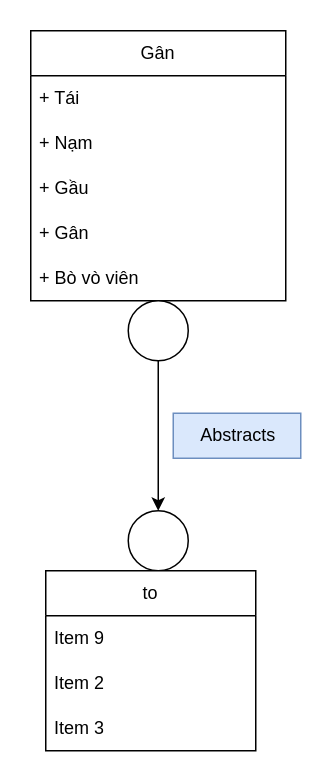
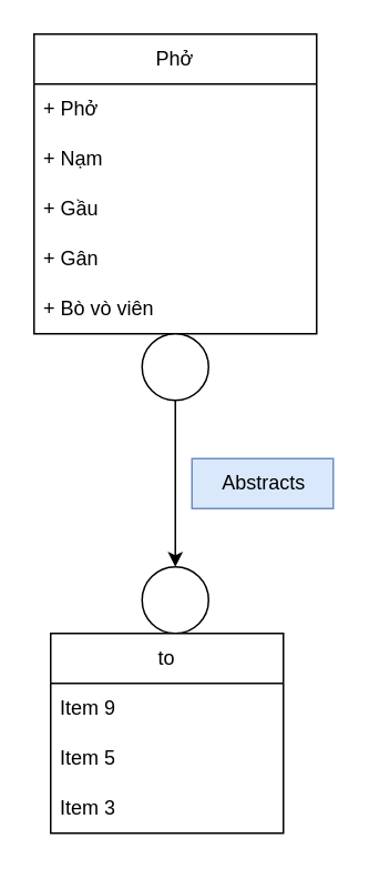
  <mxCell id="0" />
  <mxCell id="1" parent="0" />
- <mxCell id="2" value="Gân" style="swimlane;fontStyle=0;childLayout=stackLayout;horizontal=1;startSize=30;horizontalStack=0;resizeParent=1;resizeParentMax=0;resizeLast=0;collapsible=1;marginBottom=0;whiteSpace=wrap;html=1;" vertex="1" parent="1"><mxGeometry x="20" y="20" width="170" height="180" as="geometry" /></mxCell>
- <mxCell id="3" value="+ Tái&lt;span style=&quot;white-space: pre;&quot;&gt;&#09;&lt;/span&gt;" style="text;strokeColor=none;fillColor=none;align=left;verticalAlign=middle;spacingLeft=4;spacingRight=4;overflow=hidden;points=[[0,0.5],[1,0.5]];portConstraint=eastwest;rotatable=0;whiteSpace=wrap;html=1;" vertex="1" parent="2"><mxGeometry y="30" width="170" height="30" as="geometry" /></mxCell>
+ <mxCell id="2" value="Phở" style="swimlane;fontStyle=0;childLayout=stackLayout;horizontal=1;startSize=30;horizontalStack=0;resizeParent=1;resizeParentMax=0;resizeLast=0;collapsible=1;marginBottom=0;whiteSpace=wrap;html=1;" vertex="1" parent="1"><mxGeometry x="20" y="20" width="170" height="180" as="geometry" /></mxCell>
+ <mxCell id="3" value="+ Phở&lt;span style=&quot;white-space: pre;&quot;&gt;&#09;&lt;/span&gt;" style="text;strokeColor=none;fillColor=none;align=left;verticalAlign=middle;spacingLeft=4;spacingRight=4;overflow=hidden;points=[[0,0.5],[1,0.5]];portConstraint=eastwest;rotatable=0;whiteSpace=wrap;html=1;" vertex="1" parent="2"><mxGeometry y="30" width="170" height="30" as="geometry" /></mxCell>
  <mxCell id="4" value="+ Nạm&lt;br&gt;" style="text;strokeColor=none;fillColor=none;align=left;verticalAlign=middle;spacingLeft=4;spacingRight=4;overflow=hidden;points=[[0,0.5],[1,0.5]];portConstraint=eastwest;rotatable=0;whiteSpace=wrap;html=1;" vertex="1" parent="2"><mxGeometry y="60" width="170" height="30" as="geometry" /></mxCell>
  <mxCell id="5" value="+ Gầu" style="text;strokeColor=none;fillColor=none;align=left;verticalAlign=middle;spacingLeft=4;spacingRight=4;overflow=hidden;points=[[0,0.5],[1,0.5]];portConstraint=eastwest;rotatable=0;whiteSpace=wrap;html=1;" vertex="1" parent="2"><mxGeometry y="90" width="170" height="30" as="geometry" /></mxCell>
  <mxCell id="6" value="+ Gân" style="text;strokeColor=none;fillColor=none;align=left;verticalAlign=middle;spacingLeft=4;spacingRight=4;overflow=hidden;points=[[0,0.5],[1,0.5]];portConstraint=eastwest;rotatable=0;whiteSpace=wrap;html=1;" vertex="1" parent="2"><mxGeometry y="120" width="170" height="30" as="geometry" /></mxCell>
  <mxCell id="7" value="+ Bò vò viên" style="text;strokeColor=none;fillColor=none;align=left;verticalAlign=middle;spacingLeft=4;spacingRight=4;overflow=hidden;points=[[0,0.5],[1,0.5]];portConstraint=eastwest;rotatable=0;whiteSpace=wrap;html=1;" vertex="1" parent="2"><mxGeometry y="150" width="170" height="30" as="geometry" /></mxCell>
  <mxCell id="8" style="edgeStyle=orthogonalEdgeStyle;rounded=0;orthogonalLoop=1;jettySize=auto;html=1;" edge="1" parent="1" source="9" target="10"><mxGeometry relative="1" as="geometry" /></mxCell>
  <mxCell id="9" value="" style="ellipse;whiteSpace=wrap;html=1;" vertex="1" parent="1"><mxGeometry x="85" y="200" width="40" height="40" as="geometry" /></mxCell>
  <mxCell id="10" value="" style="ellipse;whiteSpace=wrap;html=1;" vertex="1" parent="1"><mxGeometry x="85" y="340" width="40" height="40" as="geometry" /></mxCell>
  <mxCell id="11" value="to" style="swimlane;fontStyle=0;childLayout=stackLayout;horizontal=1;startSize=30;horizontalStack=0;resizeParent=1;resizeParentMax=0;resizeLast=0;collapsible=1;marginBottom=0;whiteSpace=wrap;html=1;" vertex="1" parent="1"><mxGeometry x="30" y="380" width="140" height="120" as="geometry" /></mxCell>
  <mxCell id="12" value="Item 9" style="text;strokeColor=none;fillColor=none;align=left;verticalAlign=middle;spacingLeft=4;spacingRight=4;overflow=hidden;points=[[0,0.5],[1,0.5]];portConstraint=eastwest;rotatable=0;whiteSpace=wrap;html=1;" vertex="1" parent="11"><mxGeometry y="30" width="140" height="30" as="geometry" /></mxCell>
- <mxCell id="13" value="Item 2" style="text;strokeColor=none;fillColor=none;align=left;verticalAlign=middle;spacingLeft=4;spacingRight=4;overflow=hidden;points=[[0,0.5],[1,0.5]];portConstraint=eastwest;rotatable=0;whiteSpace=wrap;html=1;" vertex="1" parent="11"><mxGeometry y="60" width="140" height="30" as="geometry" /></mxCell>
+ <mxCell id="13" value="Item 5" style="text;strokeColor=none;fillColor=none;align=left;verticalAlign=middle;spacingLeft=4;spacingRight=4;overflow=hidden;points=[[0,0.5],[1,0.5]];portConstraint=eastwest;rotatable=0;whiteSpace=wrap;html=1;" vertex="1" parent="11"><mxGeometry y="60" width="140" height="30" as="geometry" /></mxCell>
  <mxCell id="14" value="Item 3" style="text;strokeColor=none;fillColor=none;align=left;verticalAlign=middle;spacingLeft=4;spacingRight=4;overflow=hidden;points=[[0,0.5],[1,0.5]];portConstraint=eastwest;rotatable=0;whiteSpace=wrap;html=1;" vertex="1" parent="11"><mxGeometry y="90" width="140" height="30" as="geometry" /></mxCell>
  <mxCell id="15" value="Abstracts" style="text;html=1;align=center;verticalAlign=middle;resizable=0;points=[];autosize=1;strokeColor=#6c8ebf;fillColor=#dae8fc;" vertex="1" parent="1"><mxGeometry x="115" y="275" width="85" height="30" as="geometry" /></mxCell>
